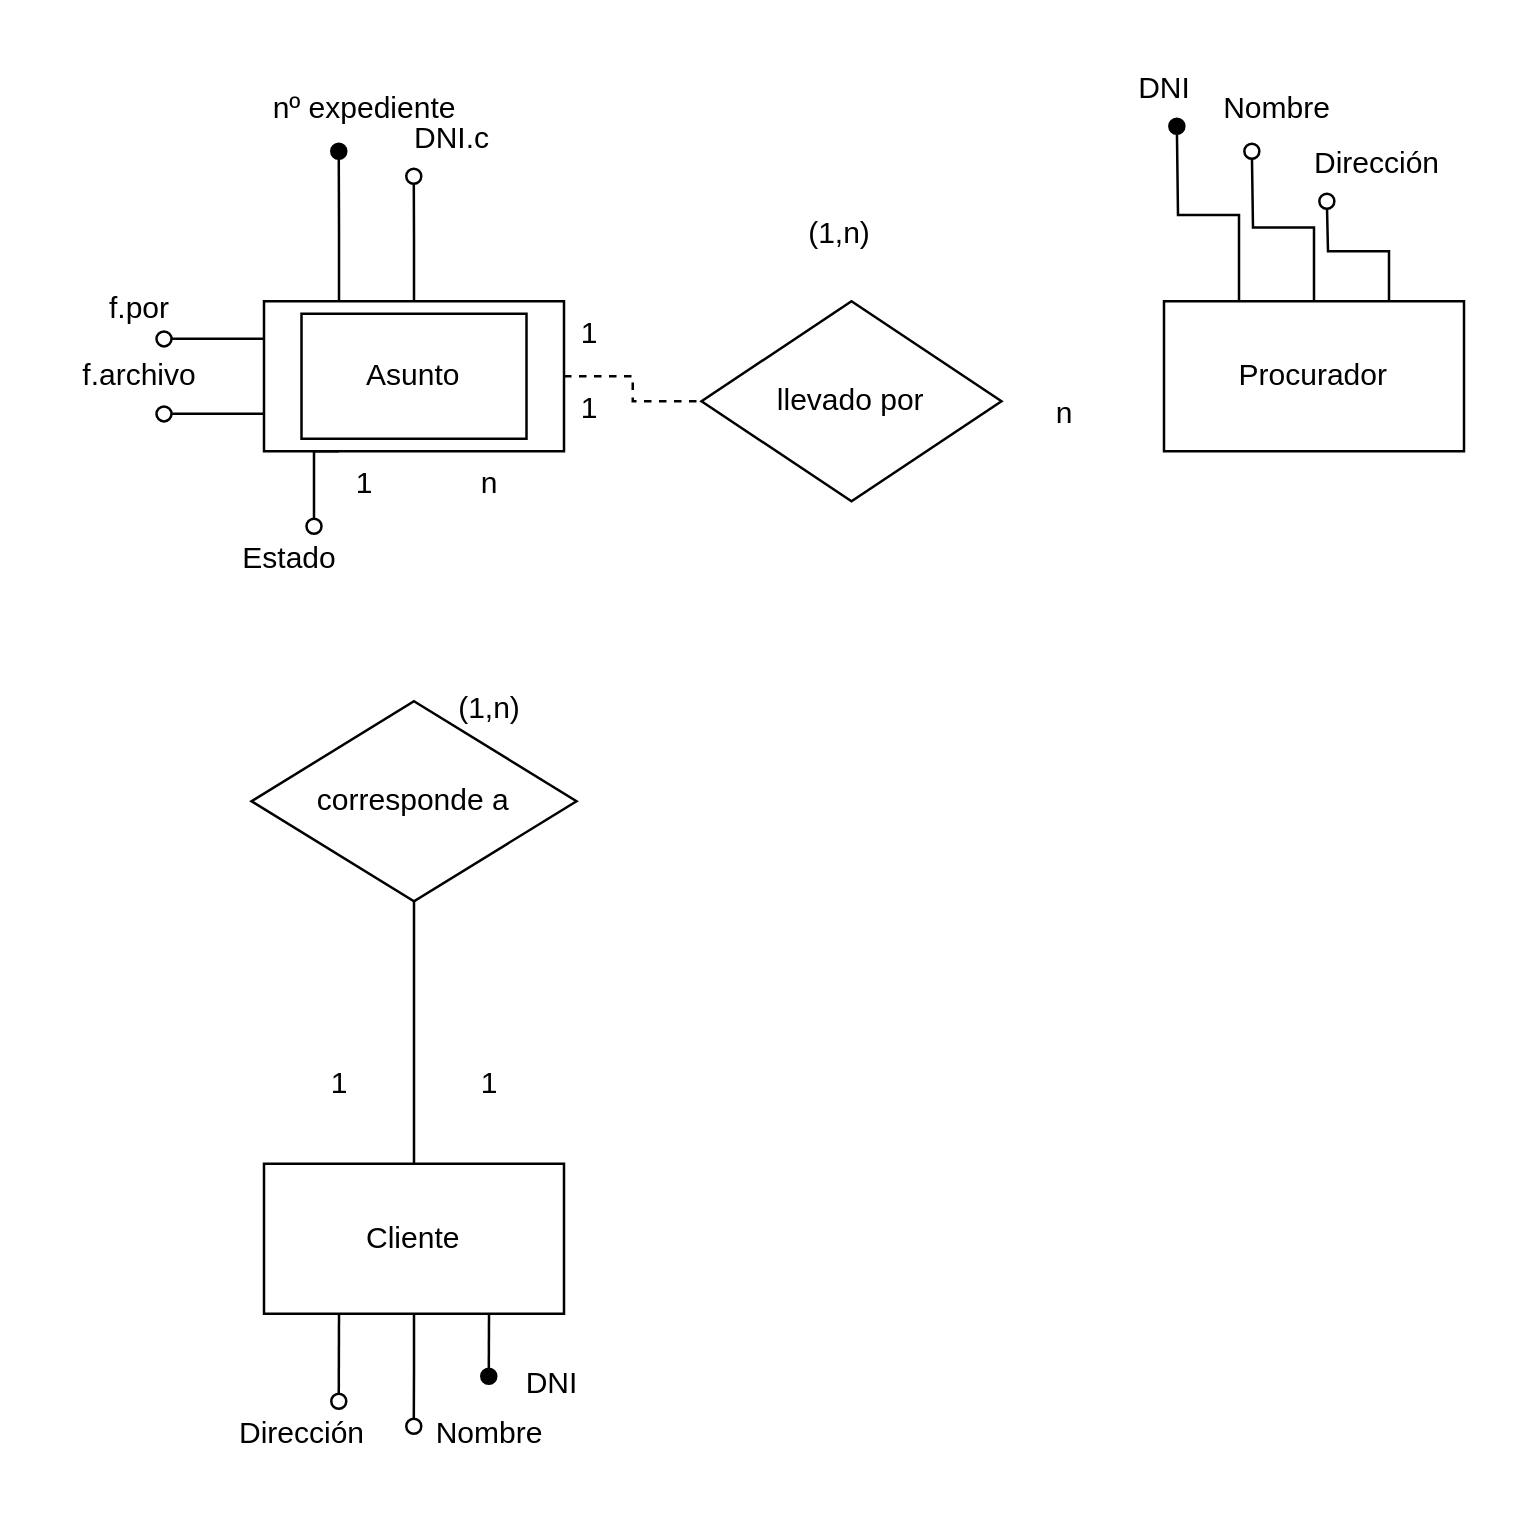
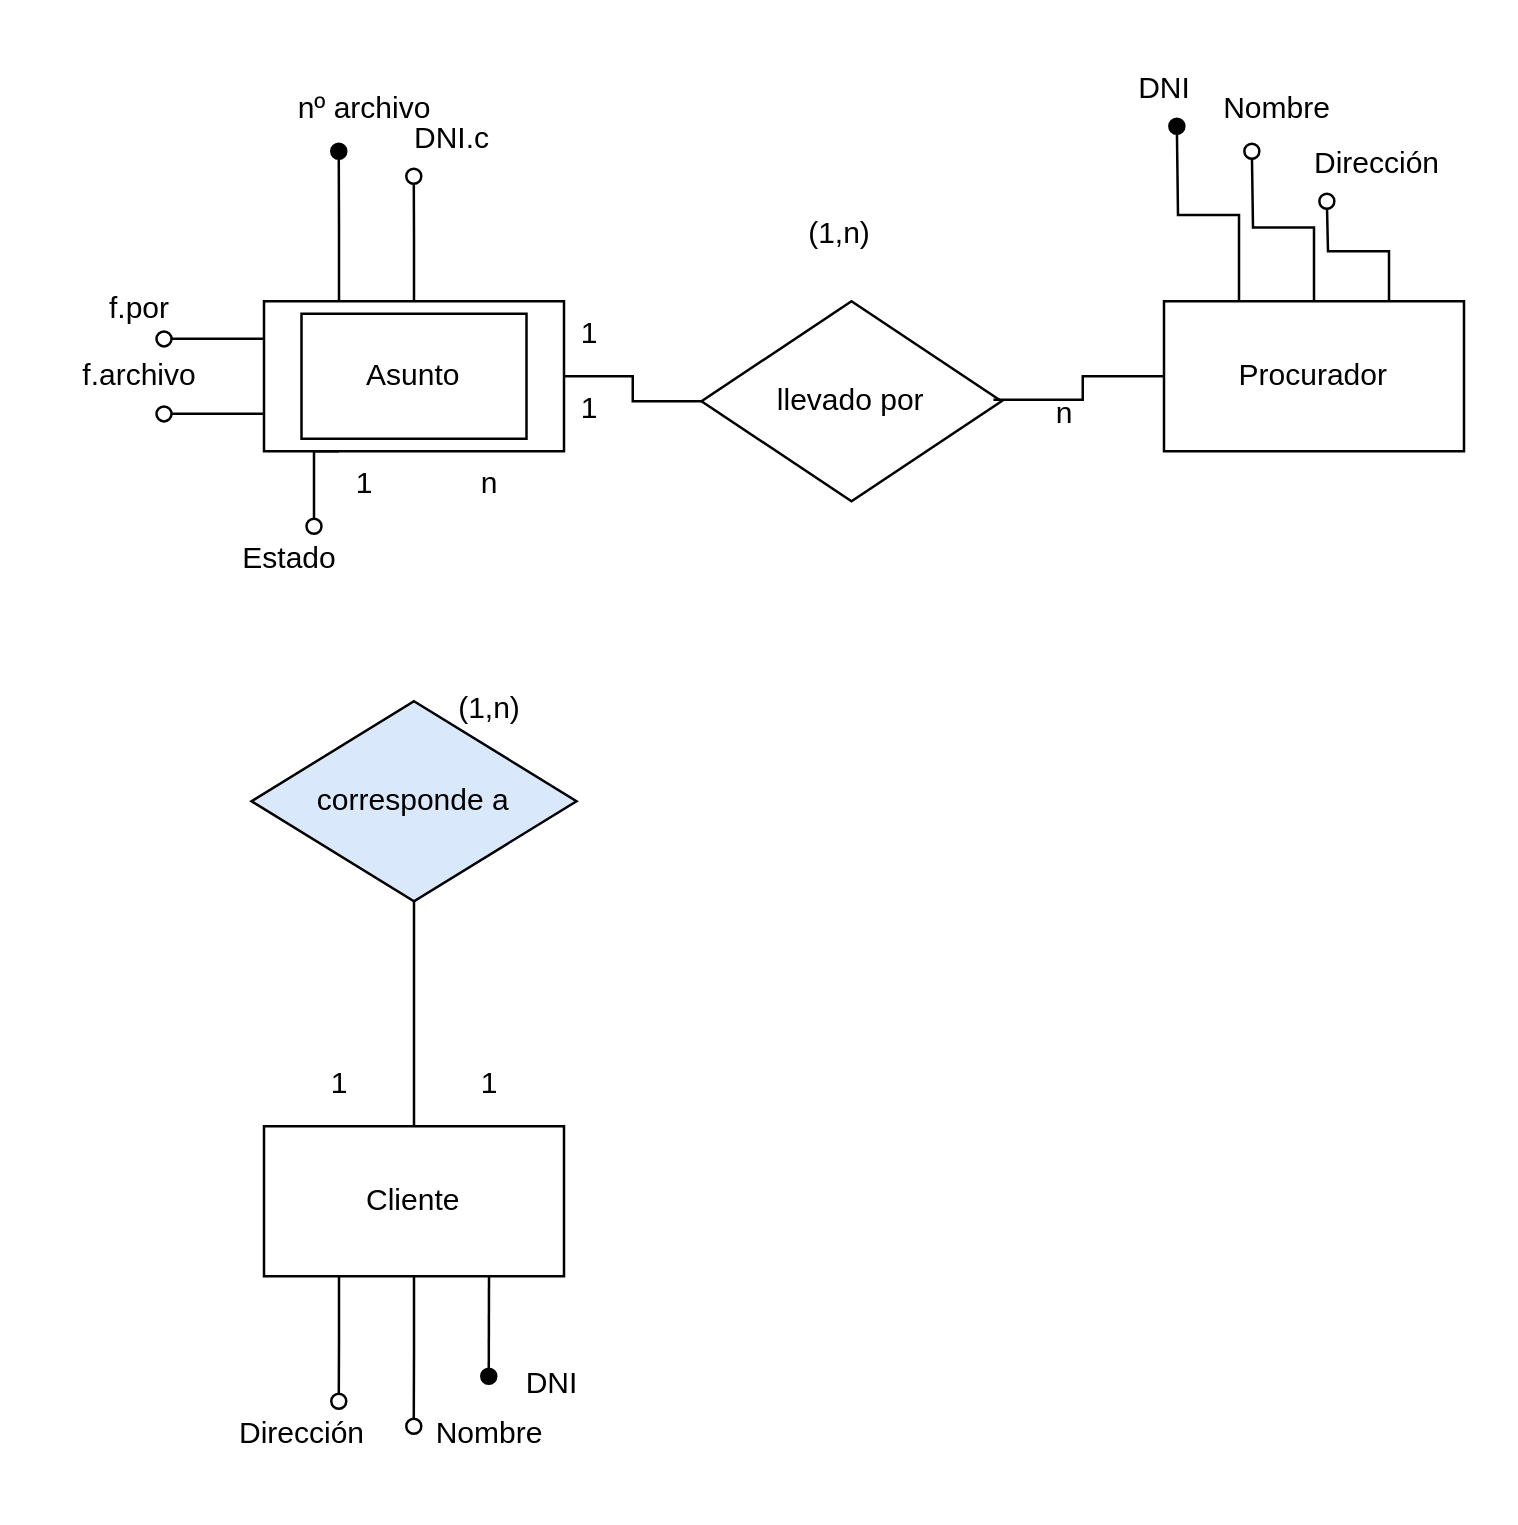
  <mxCell id="0" />
  <mxCell id="1" parent="0" />
- <mxCell id="2" style="edgeStyle=orthogonalEdgeStyle;rounded=0;orthogonalLoop=1;jettySize=auto;html=1;exitX=1;exitY=0.5;exitDx=0;exitDy=0;entryX=0;entryY=0.5;entryDx=0;entryDy=0;endArrow=none;endFill=0;dashed=1;" parent="1" source="8" target="19" edge="1"><mxGeometry relative="1" as="geometry" /></mxCell>
+ <mxCell id="2" style="edgeStyle=orthogonalEdgeStyle;rounded=0;orthogonalLoop=1;jettySize=auto;html=1;exitX=1;exitY=0.5;exitDx=0;exitDy=0;entryX=0;entryY=0.5;entryDx=0;entryDy=0;endArrow=none;endFill=0;" parent="1" source="8" target="19" edge="1"><mxGeometry relative="1" as="geometry" /></mxCell>
  <mxCell id="3" style="edgeStyle=orthogonalEdgeStyle;rounded=0;orthogonalLoop=1;jettySize=auto;html=1;exitX=0.25;exitY=0;exitDx=0;exitDy=0;endArrow=oval;endFill=1;" parent="1" source="8" edge="1"><mxGeometry relative="1" as="geometry"><mxPoint x="134.905" y="60" as="targetPoint" /></mxGeometry></mxCell>
  <mxCell id="4" style="edgeStyle=orthogonalEdgeStyle;rounded=0;orthogonalLoop=1;jettySize=auto;html=1;exitX=0.5;exitY=0;exitDx=0;exitDy=0;endArrow=oval;endFill=0;" parent="1" source="8" edge="1"><mxGeometry relative="1" as="geometry"><mxPoint x="164.905" y="70" as="targetPoint" /></mxGeometry></mxCell>
  <mxCell id="5" style="edgeStyle=orthogonalEdgeStyle;rounded=0;orthogonalLoop=1;jettySize=auto;html=1;exitX=0;exitY=0.25;exitDx=0;exitDy=0;endArrow=oval;endFill=0;" parent="1" source="8" edge="1"><mxGeometry relative="1" as="geometry"><mxPoint x="65" y="135.048" as="targetPoint" /></mxGeometry></mxCell>
  <mxCell id="6" style="edgeStyle=orthogonalEdgeStyle;rounded=0;orthogonalLoop=1;jettySize=auto;html=1;exitX=0;exitY=0.75;exitDx=0;exitDy=0;endArrow=oval;endFill=0;" parent="1" source="8" edge="1"><mxGeometry relative="1" as="geometry"><mxPoint x="65" y="165.048" as="targetPoint" /></mxGeometry></mxCell>
  <mxCell id="7" style="edgeStyle=orthogonalEdgeStyle;rounded=0;orthogonalLoop=1;jettySize=auto;html=1;exitX=0.25;exitY=1;exitDx=0;exitDy=0;endArrow=oval;endFill=0;" parent="1" source="8" edge="1"><mxGeometry relative="1" as="geometry"><mxPoint x="125" y="210" as="targetPoint" /></mxGeometry></mxCell>
  <mxCell id="8" value="Asunto" style="rounded=0;whiteSpace=wrap;html=1;perimeterSpacing=0;gradientColor=none;" parent="1" vertex="1"><mxGeometry x="105" y="120" width="120" height="60" as="geometry" /></mxCell>
  <mxCell id="9" style="rounded=0;orthogonalLoop=1;jettySize=auto;html=1;exitX=0.75;exitY=1;exitDx=0;exitDy=0;endArrow=oval;endFill=1;" parent="1" source="12" edge="1"><mxGeometry relative="1" as="geometry"><mxPoint x="194.905" y="550" as="targetPoint" /></mxGeometry></mxCell>
  <mxCell id="10" style="edgeStyle=orthogonalEdgeStyle;rounded=0;orthogonalLoop=1;jettySize=auto;html=1;exitX=0.5;exitY=1;exitDx=0;exitDy=0;endArrow=oval;endFill=0;" parent="1" source="12" edge="1"><mxGeometry relative="1" as="geometry"><mxPoint x="164.905" y="570" as="targetPoint" /></mxGeometry></mxCell>
  <mxCell id="11" style="edgeStyle=orthogonalEdgeStyle;rounded=0;orthogonalLoop=1;jettySize=auto;html=1;exitX=0.25;exitY=1;exitDx=0;exitDy=0;endArrow=oval;endFill=0;" parent="1" source="12" edge="1"><mxGeometry relative="1" as="geometry"><mxPoint x="134.905" y="560" as="targetPoint" /></mxGeometry></mxCell>
- <mxCell id="12" value="Cliente" style="rounded=0;whiteSpace=wrap;html=1;" parent="1" vertex="1"><mxGeometry x="105" y="465" width="120" height="60" as="geometry" /></mxCell>
+ <mxCell id="12" value="Cliente" style="rounded=0;whiteSpace=wrap;html=1;" parent="1" vertex="1"><mxGeometry x="105" y="450" width="120" height="60" as="geometry" /></mxCell>
  <mxCell id="13" style="edgeStyle=orthogonalEdgeStyle;rounded=0;orthogonalLoop=1;jettySize=auto;html=1;exitX=0.5;exitY=1;exitDx=0;exitDy=0;entryX=0.5;entryY=0;entryDx=0;entryDy=0;endArrow=none;endFill=0;" parent="1" source="14" target="12" edge="1"><mxGeometry relative="1" as="geometry" /></mxCell>
- <mxCell id="14" value="corresponde a" style="rhombus;whiteSpace=wrap;html=1;" parent="1" vertex="1"><mxGeometry x="100" y="280" width="130" height="80" as="geometry" /></mxCell>
+ <mxCell id="14" value="corresponde a" style="rhombus;whiteSpace=wrap;html=1;fillColor=#dae8fc;" parent="1" vertex="1"><mxGeometry x="100" y="280" width="130" height="80" as="geometry" /></mxCell>
  <mxCell id="15" style="edgeStyle=orthogonalEdgeStyle;rounded=0;orthogonalLoop=1;jettySize=auto;html=1;exitX=0.25;exitY=0;exitDx=0;exitDy=0;endArrow=oval;endFill=1;" parent="1" source="18" edge="1"><mxGeometry relative="1" as="geometry"><mxPoint x="470.143" y="50" as="targetPoint" /></mxGeometry></mxCell>
  <mxCell id="16" style="edgeStyle=orthogonalEdgeStyle;rounded=0;orthogonalLoop=1;jettySize=auto;html=1;exitX=0.5;exitY=0;exitDx=0;exitDy=0;endArrow=oval;endFill=0;" parent="1" source="18" edge="1"><mxGeometry relative="1" as="geometry"><mxPoint x="500.143" y="60" as="targetPoint" /></mxGeometry></mxCell>
  <mxCell id="17" style="edgeStyle=orthogonalEdgeStyle;rounded=0;orthogonalLoop=1;jettySize=auto;html=1;exitX=0.75;exitY=0;exitDx=0;exitDy=0;endArrow=oval;endFill=0;" parent="1" source="18" edge="1"><mxGeometry relative="1" as="geometry"><mxPoint x="530.143" y="80" as="targetPoint" /></mxGeometry></mxCell>
  <mxCell id="18" value="Procurador" style="rounded=0;whiteSpace=wrap;html=1;" parent="1" vertex="1"><mxGeometry x="465" y="120" width="120" height="60" as="geometry" /></mxCell>
  <mxCell id="19" value="llevado por" style="rhombus;whiteSpace=wrap;html=1;" parent="1" vertex="1"><mxGeometry x="280" y="120" width="120" height="80" as="geometry" /></mxCell>
+ <mxCell id="20" style="edgeStyle=orthogonalEdgeStyle;rounded=0;orthogonalLoop=1;jettySize=auto;html=1;exitX=0;exitY=0.5;exitDx=0;exitDy=0;entryX=0.973;entryY=0.492;entryDx=0;entryDy=0;entryPerimeter=0;endArrow=none;endFill=0;" parent="1" source="18" target="19" edge="1"><mxGeometry relative="1" as="geometry" /></mxCell>
  <mxCell id="21" value="DNI" style="text;html=1;align=center;verticalAlign=middle;resizable=0;points=[];autosize=1;strokeColor=none;fillColor=none;" parent="1" vertex="1"><mxGeometry x="200" y="538" width="40" height="30" as="geometry" /></mxCell>
  <mxCell id="22" value="Nombre" style="text;html=1;align=center;verticalAlign=middle;resizable=0;points=[];autosize=1;strokeColor=none;fillColor=none;" parent="1" vertex="1"><mxGeometry x="160" y="558" width="70" height="30" as="geometry" /></mxCell>
  <mxCell id="23" value="Dirección" style="text;html=1;align=center;verticalAlign=middle;resizable=0;points=[];autosize=1;strokeColor=none;fillColor=none;" parent="1" vertex="1"><mxGeometry x="85" y="558" width="70" height="30" as="geometry" /></mxCell>
- <mxCell id="24" value="nº expediente" style="text;html=1;align=center;verticalAlign=middle;resizable=0;points=[];autosize=1;strokeColor=none;fillColor=none;" parent="1" vertex="1"><mxGeometry x="95" y="28" width="100" height="30" as="geometry" /></mxCell>
+ <mxCell id="24" value="nº archivo" style="text;html=1;align=center;verticalAlign=middle;resizable=0;points=[];autosize=1;strokeColor=none;fillColor=none;" parent="1" vertex="1"><mxGeometry x="95" y="28" width="100" height="30" as="geometry" /></mxCell>
  <mxCell id="25" value="DNI.c" style="text;html=1;align=center;verticalAlign=middle;resizable=0;points=[];autosize=1;strokeColor=none;fillColor=none;" parent="1" vertex="1"><mxGeometry x="155" y="40" width="50" height="30" as="geometry" /></mxCell>
  <mxCell id="26" value="DNI" style="text;html=1;align=center;verticalAlign=middle;resizable=0;points=[];autosize=1;strokeColor=none;fillColor=none;" parent="1" vertex="1"><mxGeometry x="445" y="20" width="40" height="30" as="geometry" /></mxCell>
  <mxCell id="27" value="Nombre" style="text;html=1;align=center;verticalAlign=middle;resizable=0;points=[];autosize=1;strokeColor=none;fillColor=none;" parent="1" vertex="1"><mxGeometry x="475" y="28" width="70" height="30" as="geometry" /></mxCell>
  <mxCell id="28" value="Dirección" style="text;html=1;align=center;verticalAlign=middle;resizable=0;points=[];autosize=1;strokeColor=none;fillColor=none;" parent="1" vertex="1"><mxGeometry x="515" y="50" width="70" height="30" as="geometry" /></mxCell>
  <mxCell id="29" value="f.por" style="text;html=1;align=center;verticalAlign=middle;resizable=0;points=[];autosize=1;strokeColor=none;fillColor=none;" parent="1" vertex="1"><mxGeometry x="25" y="108" width="60" height="30" as="geometry" /></mxCell>
  <mxCell id="30" value="f.archivo" style="text;html=1;align=center;verticalAlign=middle;resizable=0;points=[];autosize=1;strokeColor=none;fillColor=none;" parent="1" vertex="1"><mxGeometry x="20" y="135" width="70" height="30" as="geometry" /></mxCell>
  <mxCell id="31" value="Estado" style="text;html=1;align=center;verticalAlign=middle;resizable=0;points=[];autosize=1;strokeColor=none;fillColor=none;" parent="1" vertex="1"><mxGeometry x="85" y="208" width="60" height="30" as="geometry" /></mxCell>
  <mxCell id="32" value="1" style="text;html=1;align=center;verticalAlign=middle;resizable=0;points=[];autosize=1;strokeColor=none;fillColor=none;" parent="1" vertex="1"><mxGeometry x="180" y="418" width="30" height="30" as="geometry" /></mxCell>
  <mxCell id="33" value="n" style="text;html=1;align=center;verticalAlign=middle;resizable=0;points=[];autosize=1;strokeColor=none;fillColor=none;" parent="1" vertex="1"><mxGeometry x="180" y="178" width="30" height="30" as="geometry" /></mxCell>
  <mxCell id="34" value="1" style="text;html=1;align=center;verticalAlign=middle;resizable=0;points=[];autosize=1;strokeColor=none;fillColor=none;" parent="1" vertex="1"><mxGeometry x="130" y="178" width="30" height="30" as="geometry" /></mxCell>
  <mxCell id="35" value="1" style="text;html=1;align=center;verticalAlign=middle;resizable=0;points=[];autosize=1;strokeColor=none;fillColor=none;" parent="1" vertex="1"><mxGeometry x="120" y="418" width="30" height="30" as="geometry" /></mxCell>
  <mxCell id="36" value="(1,n)" style="text;html=1;align=center;verticalAlign=middle;resizable=0;points=[];autosize=1;strokeColor=none;fillColor=none;" parent="1" vertex="1"><mxGeometry x="170" y="268" width="50" height="30" as="geometry" /></mxCell>
  <mxCell id="37" value="1" style="text;html=1;align=center;verticalAlign=middle;resizable=0;points=[];autosize=1;strokeColor=none;fillColor=none;" parent="1" vertex="1"><mxGeometry x="220" y="118" width="30" height="30" as="geometry" /></mxCell>
  <mxCell id="38" value="n" style="text;html=1;align=center;verticalAlign=middle;resizable=0;points=[];autosize=1;strokeColor=none;fillColor=none;" parent="1" vertex="1"><mxGeometry x="410" y="150" width="30" height="30" as="geometry" /></mxCell>
  <mxCell id="39" value="1" style="text;html=1;align=center;verticalAlign=middle;resizable=0;points=[];autosize=1;strokeColor=none;fillColor=none;" parent="1" vertex="1"><mxGeometry x="220" y="148" width="30" height="30" as="geometry" /></mxCell>
  <mxCell id="40" value="(1,n)" style="text;html=1;align=center;verticalAlign=middle;resizable=0;points=[];autosize=1;strokeColor=none;fillColor=none;" parent="1" vertex="1"><mxGeometry x="310" y="78" width="50" height="30" as="geometry" /></mxCell>
  <mxCell id="41" value="" style="rounded=0;whiteSpace=wrap;html=1;fillColor=none;" vertex="1" parent="1"><mxGeometry x="120" y="125" width="90" height="50" as="geometry" /></mxCell>
